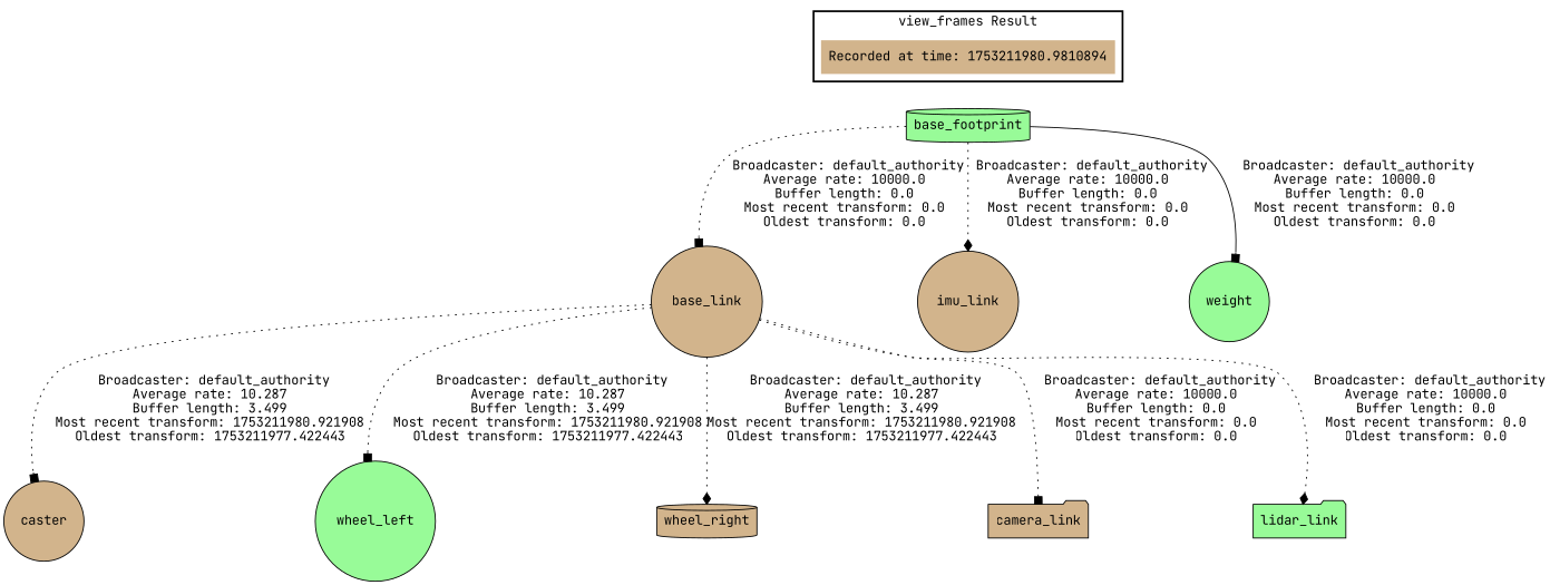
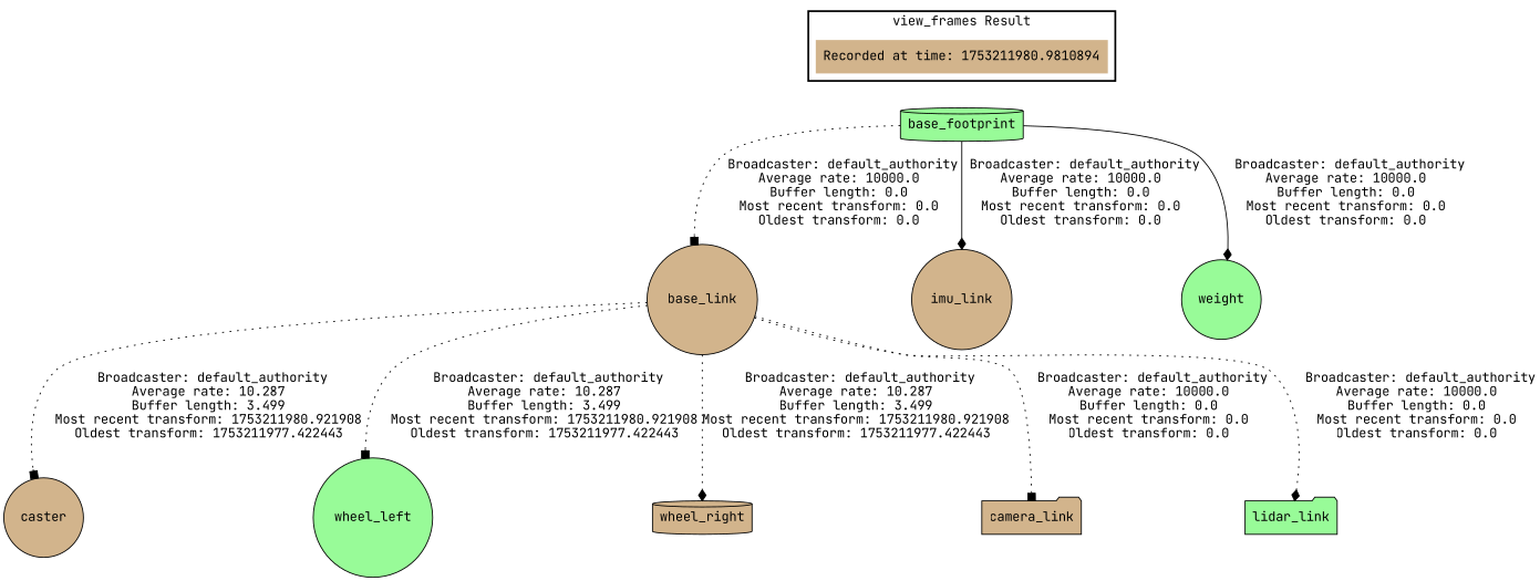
  digraph {
    fontname="JetBrains Mono"
    node [fillcolor=tan fontname="JetBrains Mono" shape=circle style=filled]
    edge [fontname="JetBrains Mono" style=dotted arrowhead=box]
    "Recorded at time: 1753211980.9810894" [shape=plaintext]
    base_footprint [fillcolor=palegreen shape=cylinder]
    base_link
    caster
    wheel_left [fillcolor=palegreen]
    wheel_right [shape=cylinder]
    camera_link [shape=folder]
    lidar_link [fillcolor=palegreen shape=folder]
    imu_link
    weight [fillcolor=palegreen]
    subgraph cluster_1 {
      color=black
      label="view_frames Result"
      style=bold
      "Recorded at time: 1753211980.9810894"
    }
    "Recorded at time: 1753211980.9810894" -> base_footprint [style=invis arrowhead=""]
    base_footprint -> base_link [label=" Broadcaster: default_authority\nAverage rate: 10000.0\nBuffer length: 0.0\nMost recent transform: 0.0\nOldest transform: 0.0\n"]
-   base_footprint -> imu_link [arrowhead=diamond label=" Broadcaster: default_authority\nAverage rate: 10000.0\nBuffer length: 0.0\nMost recent transform: 0.0\nOldest transform: 0.0\n"]
-   base_footprint -> weight [label=" Broadcaster: default_authority\nAverage rate: 10000.0\nBuffer length: 0.0\nMost recent transform: 0.0\nOldest transform: 0.0\n" style=solid]
+   base_footprint -> imu_link [arrowhead=diamond label=" Broadcaster: default_authority\nAverage rate: 10000.0\nBuffer length: 0.0\nMost recent transform: 0.0\nOldest transform: 0.0\n" style=solid]
+   base_footprint -> weight [arrowhead=diamond label=" Broadcaster: default_authority\nAverage rate: 10000.0\nBuffer length: 0.0\nMost recent transform: 0.0\nOldest transform: 0.0\n" style=solid]
    base_link -> caster [label=" Broadcaster: default_authority\nAverage rate: 10.287\nBuffer length: 3.499\nMost recent transform: 1753211980.921908\nOldest transform: 1753211977.422443\n"]
    base_link -> wheel_left [label=" Broadcaster: default_authority\nAverage rate: 10.287\nBuffer length: 3.499\nMost recent transform: 1753211980.921908\nOldest transform: 1753211977.422443\n"]
    base_link -> wheel_right [arrowhead=diamond label=" Broadcaster: default_authority\nAverage rate: 10.287\nBuffer length: 3.499\nMost recent transform: 1753211980.921908\nOldest transform: 1753211977.422443\n"]
    base_link -> camera_link [label=" Broadcaster: default_authority\nAverage rate: 10000.0\nBuffer length: 0.0\nMost recent transform: 0.0\nOldest transform: 0.0\n"]
    base_link -> lidar_link [arrowhead=diamond label=" Broadcaster: default_authority\nAverage rate: 10000.0\nBuffer length: 0.0\nMost recent transform: 0.0\nOldest transform: 0.0\n"]
  }
